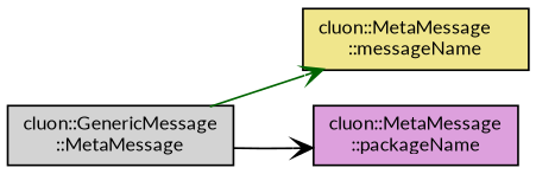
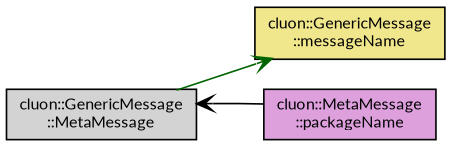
  digraph {
    fontname=Lato
    rankdir=LR
    node [color=black fontname=Lato fontsize=10 shape=record style=filled]
    edge [arrowhead=vee fontname=Lato fontsize=10 labelfontname=Helvetica labelfontsize=10 style=solid]
    n1 [fillcolor=lightgrey fontcolor=black height=0.2 label="cluon::GenericMessage\l::MetaMessage" width=0.4]
-   n2 [fillcolor=khaki height=0.2 label="cluon::MetaMessage\l::messageName" width=0.4]
+   n2 [fillcolor=khaki height=0.2 label="cluon::GenericMessage\l::messageName" width=0.4]
    n3 [fillcolor=plum height=0.2 label="cluon::MetaMessage\l::packageName" width=0.4]
    n1 -> n2 [color=darkgreen]
-   n1 -> n3 [color=black]
+   n3 -> n1 [color=black]
  }
